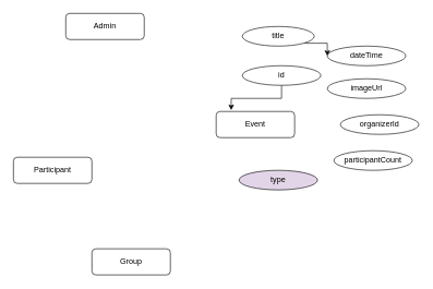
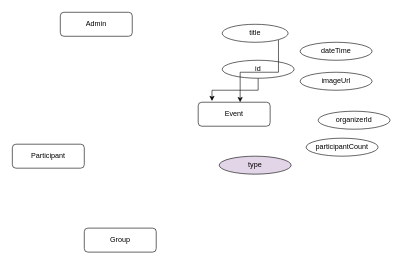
  <mxCell id="0" />
  <mxCell id="1" parent="0" />
  <mxCell id="2" value="Admin" style="rounded=1;whiteSpace=wrap;html=1;" parent="1" vertex="1"><mxGeometry x="100" y="20" width="120" height="40" as="geometry" /></mxCell>
  <mxCell id="3" value="Group" style="rounded=1;whiteSpace=wrap;html=1;" parent="1" vertex="1"><mxGeometry x="140" y="380" width="120" height="40" as="geometry" /></mxCell>
  <mxCell id="4" value="Event" style="rounded=1;whiteSpace=wrap;html=1;" parent="1" vertex="1"><mxGeometry x="330" y="170" width="120" height="40" as="geometry" /></mxCell>
  <mxCell id="5" value="Participant" style="rounded=1;whiteSpace=wrap;html=1;" parent="1" vertex="1"><mxGeometry x="20" y="240" width="120" height="40" as="geometry" /></mxCell>
  <mxCell id="6" style="edgeStyle=orthogonalEdgeStyle;rounded=0;orthogonalLoop=1;jettySize=auto;html=1;exitX=0.5;exitY=1;exitDx=0;exitDy=0;entryX=0.192;entryY=-0.05;entryDx=0;entryDy=0;entryPerimeter=0;" edge="1" parent="1" source="7" target="4"><mxGeometry relative="1" as="geometry" /></mxCell>
  <mxCell id="7" value="id" style="ellipse;whiteSpace=wrap;html=1;" vertex="1" parent="1"><mxGeometry x="370" y="100" width="120" height="30" as="geometry" /></mxCell>
- <mxCell id="8" style="edgeStyle=orthogonalEdgeStyle;rounded=0;orthogonalLoop=1;jettySize=auto;html=1;exitX=1;exitY=1;exitDx=0;exitDy=0;" edge="1" parent="1" source="9" target="10"><mxGeometry relative="1" as="geometry" /></mxCell>
+ <mxCell id="8" style="edgeStyle=orthogonalEdgeStyle;rounded=0;orthogonalLoop=1;jettySize=auto;html=1;exitX=1;exitY=1;exitDx=0;exitDy=0;entryX=0.583;entryY=0;entryDx=0;entryDy=0;entryPerimeter=0;" edge="1" parent="1" source="9" target="4"><mxGeometry relative="1" as="geometry" /></mxCell>
  <mxCell id="9" value="title" style="ellipse;whiteSpace=wrap;html=1;" vertex="1" parent="1"><mxGeometry x="370" y="40" width="110" height="30" as="geometry" /></mxCell>
  <mxCell id="10" value="dateTime" style="ellipse;whiteSpace=wrap;html=1;" vertex="1" parent="1"><mxGeometry x="500" y="70" width="120" height="30" as="geometry" /></mxCell>
  <mxCell id="11" value="imageUrl" style="ellipse;whiteSpace=wrap;html=1;" vertex="1" parent="1"><mxGeometry x="500" y="120" width="120" height="30" as="geometry" /></mxCell>
- <mxCell id="12" value="organizerId" style="ellipse;whiteSpace=wrap;html=1;" vertex="1" parent="1"><mxGeometry x="520" y="175" width="120" height="30" as="geometry" /></mxCell>
+ <mxCell id="12" value="organizerId" style="ellipse;whiteSpace=wrap;html=1;" vertex="1" parent="1"><mxGeometry x="530" y="185" width="120" height="30" as="geometry" /></mxCell>
  <mxCell id="13" value="participantCount" style="ellipse;whiteSpace=wrap;html=1;" vertex="1" parent="1"><mxGeometry x="510" y="230" width="120" height="30" as="geometry" /></mxCell>
  <mxCell id="14" value="type" style="ellipse;whiteSpace=wrap;html=1;fillColor=#e1d5e7;" vertex="1" parent="1"><mxGeometry x="365" y="260" width="120" height="30" as="geometry" /></mxCell>
